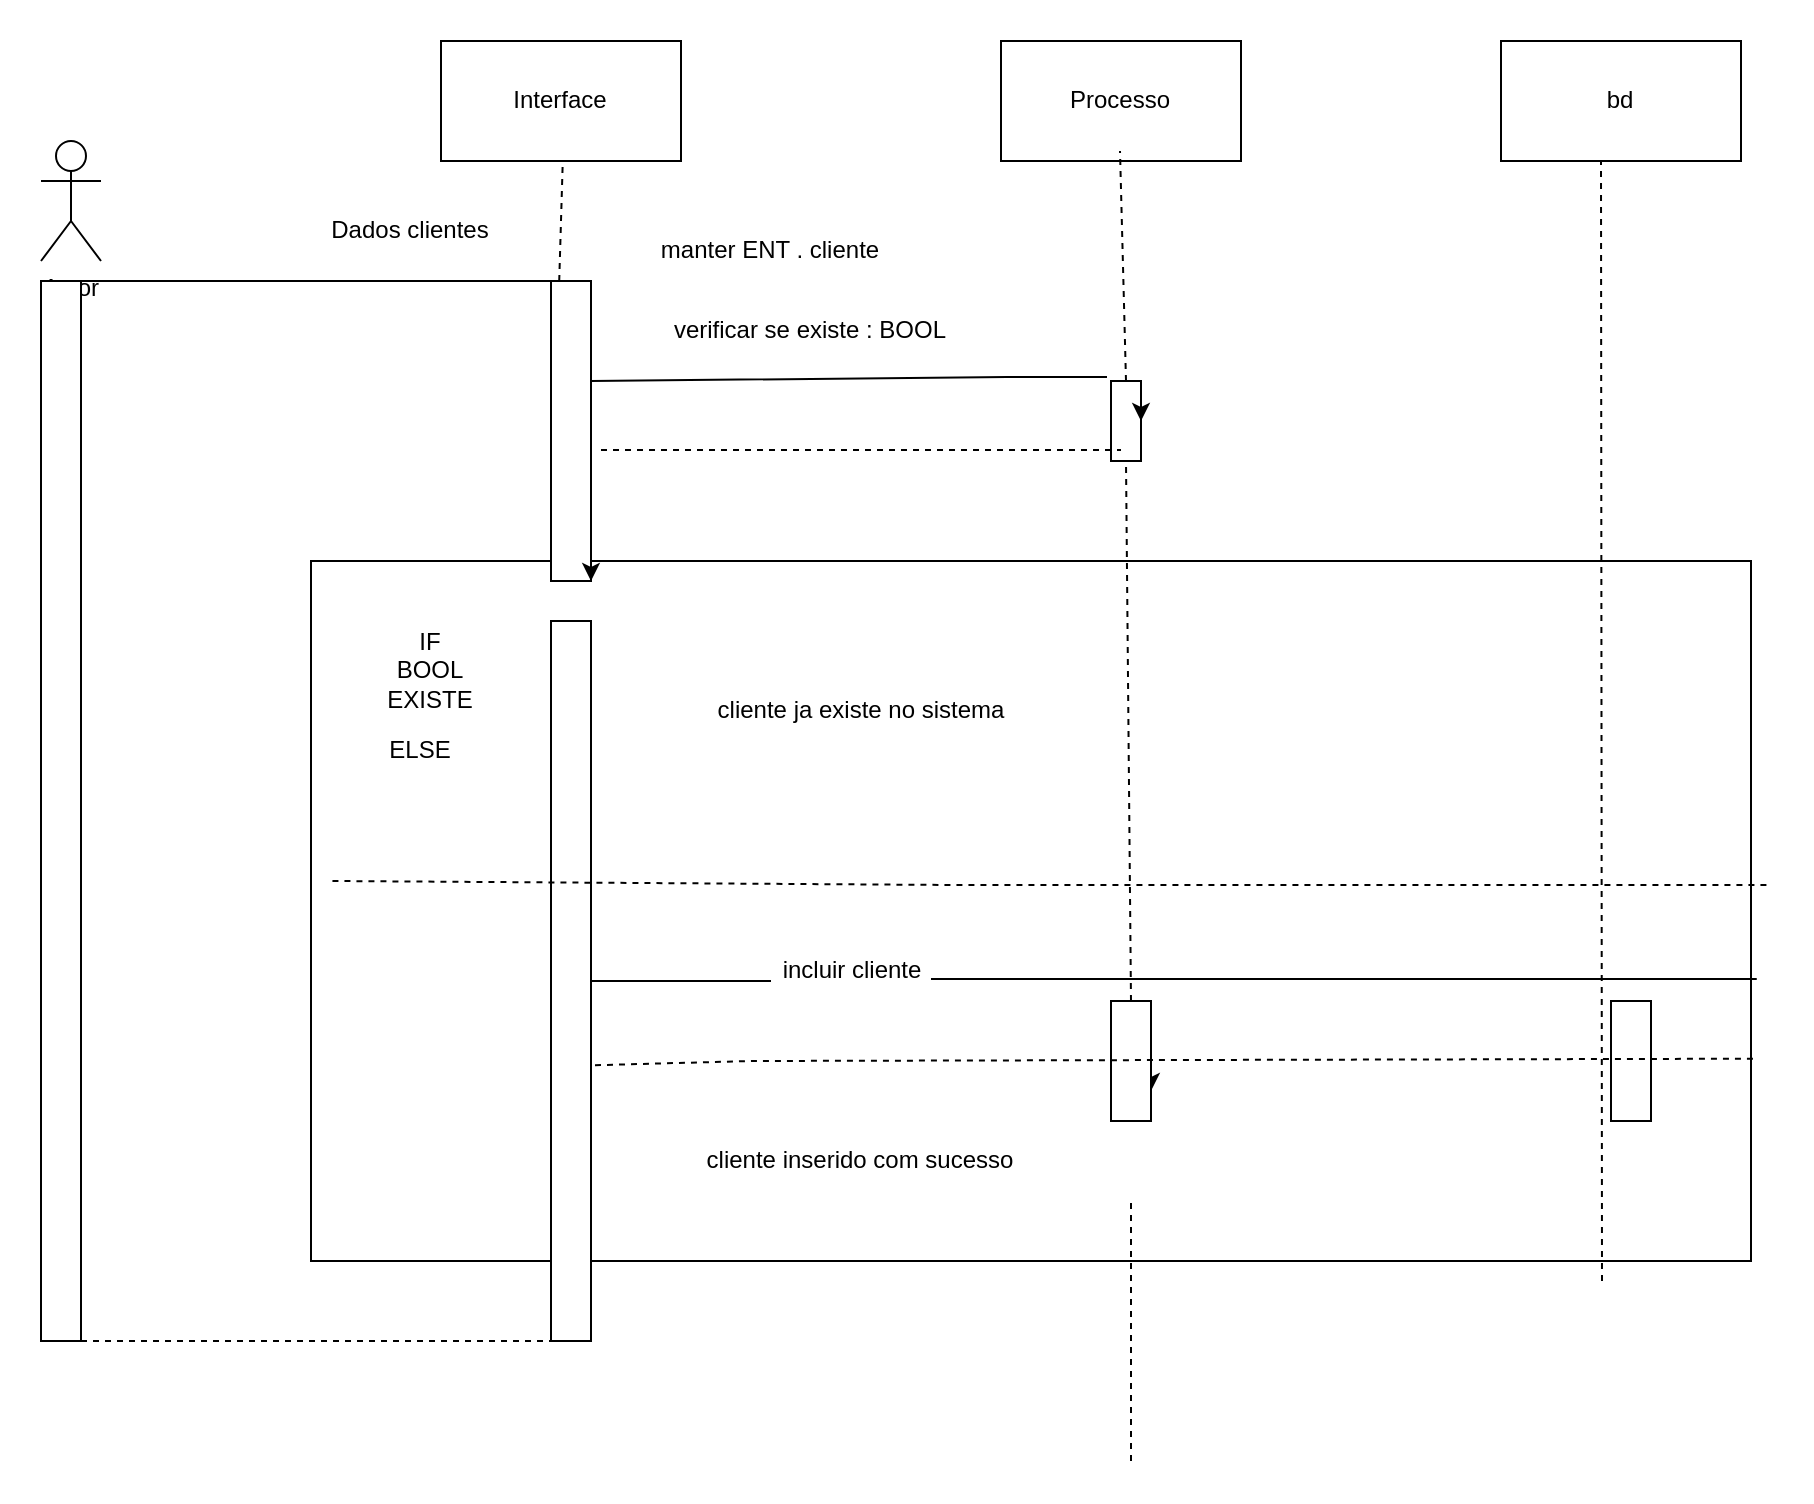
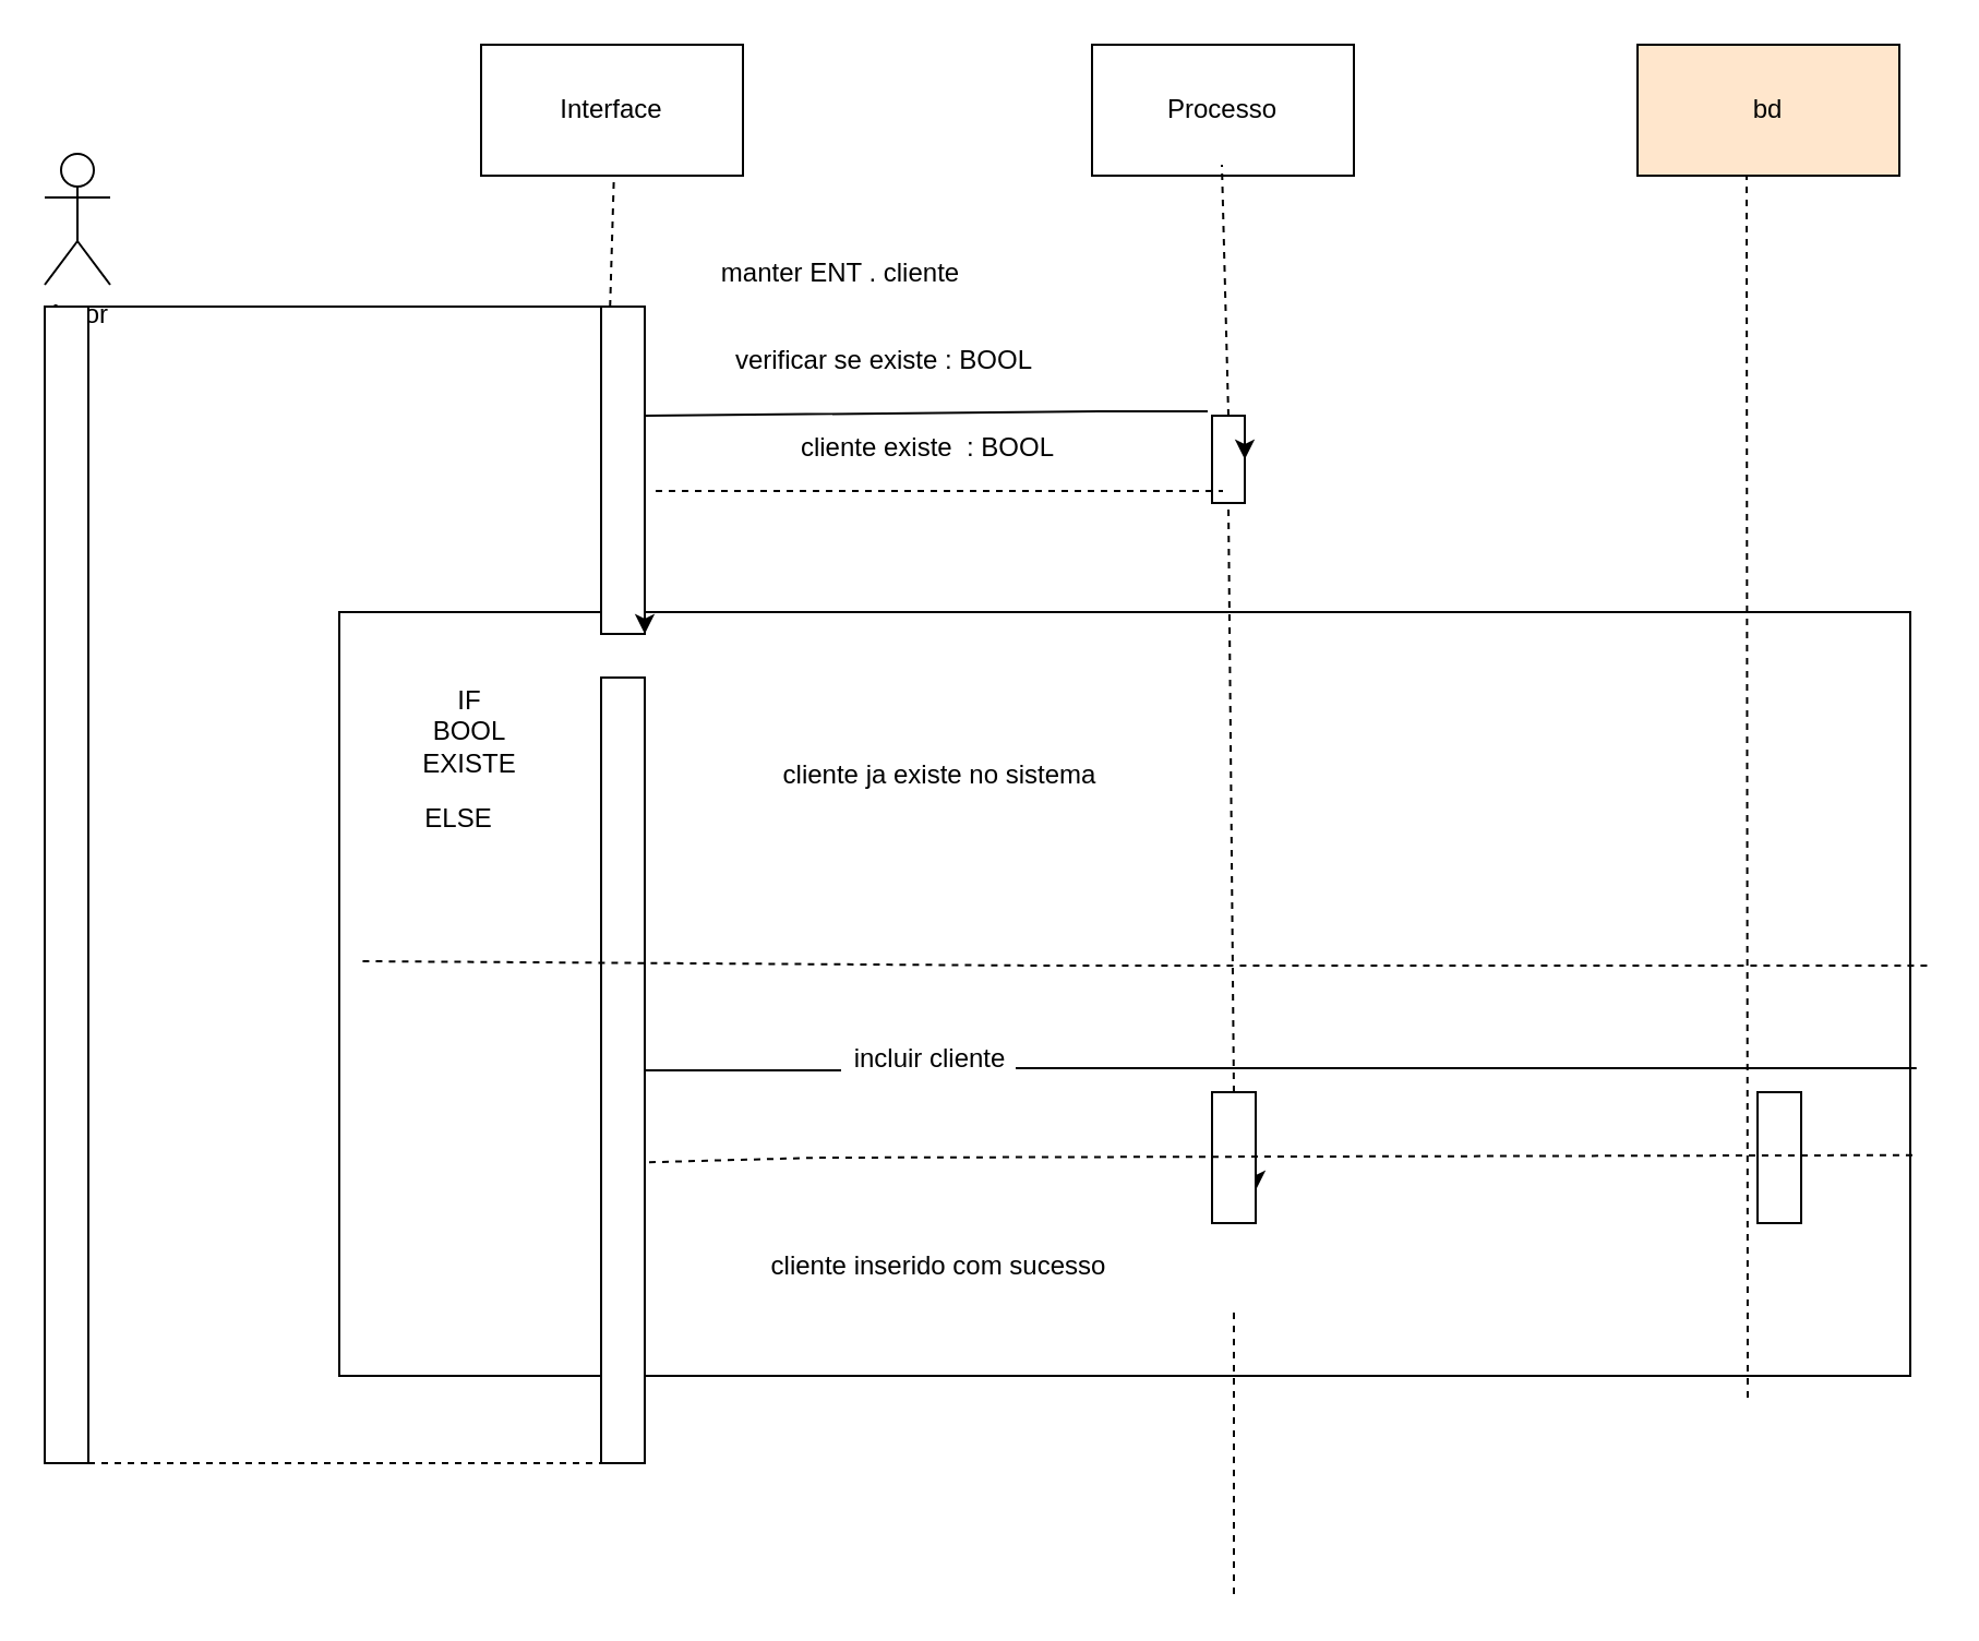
  <mxCell id="0" />
  <mxCell id="1" parent="0" />
  <mxCell id="2" value="" style="rounded=0;whiteSpace=wrap;html=1;" vertex="1" parent="1"><mxGeometry x="155" y="280" width="720" height="350" as="geometry" /></mxCell>
  <mxCell id="3" value="Actor" style="shape=umlActor;verticalLabelPosition=bottom;verticalAlign=top;html=1;" vertex="1" parent="1"><mxGeometry x="20" y="70" width="30" height="60" as="geometry" /></mxCell>
  <mxCell id="4" value="Interface" style="rounded=0;whiteSpace=wrap;html=1;" vertex="1" parent="1"><mxGeometry x="220" y="20" width="120" height="60" as="geometry" /></mxCell>
  <mxCell id="5" value="Processo" style="rounded=0;whiteSpace=wrap;html=1;" vertex="1" parent="1"><mxGeometry x="500" y="20" width="120" height="60" as="geometry" /></mxCell>
- <mxCell id="6" value="bd" style="rounded=0;whiteSpace=wrap;html=1;" vertex="1" parent="1"><mxGeometry x="750" y="20" width="120" height="60" as="geometry" /></mxCell>
+ <mxCell id="6" value="bd" style="rounded=0;whiteSpace=wrap;html=1;fillColor=#ffe6cc;" vertex="1" parent="1"><mxGeometry x="750" y="20" width="120" height="60" as="geometry" /></mxCell>
  <mxCell id="7" value="" style="rounded=0;whiteSpace=wrap;html=1;" vertex="1" parent="1"><mxGeometry x="20" y="140" width="20" height="530" as="geometry" /></mxCell>
  <mxCell id="8" value="" style="rounded=0;whiteSpace=wrap;html=1;" vertex="1" parent="1"><mxGeometry x="275" y="140" width="20" height="150" as="geometry" /></mxCell>
  <mxCell id="9" style="edgeStyle=orthogonalEdgeStyle;rounded=0;orthogonalLoop=1;jettySize=auto;html=1;exitX=1;exitY=0.75;exitDx=0;exitDy=0;entryX=1;entryY=1;entryDx=0;entryDy=0;" edge="1" parent="1" source="8" target="8"><mxGeometry relative="1" as="geometry" /></mxCell>
  <mxCell id="10" value="" style="endArrow=none;html=1;rounded=0;entryX=0.25;entryY=0;entryDx=0;entryDy=0;exitX=1;exitY=0;exitDx=0;exitDy=0;" edge="1" parent="1" source="7" target="8"><mxGeometry width="50" height="50" relative="1" as="geometry"><mxPoint x="45" y="160" as="sourcePoint" /><mxPoint x="280" y="164.43" as="targetPoint" /></mxGeometry></mxCell>
  <mxCell id="11" value="" style="rounded=0;whiteSpace=wrap;html=1;" vertex="1" parent="1"><mxGeometry x="275" y="310" width="20" height="360" as="geometry" /></mxCell>
  <mxCell id="12" value="" style="endArrow=none;dashed=1;html=1;rounded=0;entryX=0;entryY=1;entryDx=0;entryDy=0;" edge="1" parent="1"><mxGeometry width="50" height="50" relative="1" as="geometry"><mxPoint x="40" y="670" as="sourcePoint" /><mxPoint x="275" y="670" as="targetPoint" /></mxGeometry></mxCell>
  <mxCell id="13" value="" style="endArrow=none;dashed=1;html=1;rounded=0;" edge="1" parent="1"><mxGeometry width="50" height="50" relative="1" as="geometry"><mxPoint x="279.112" y="140" as="sourcePoint" /><mxPoint x="280.89" y="80" as="targetPoint" /></mxGeometry></mxCell>
  <mxCell id="14" value="" style="rounded=0;whiteSpace=wrap;html=1;" vertex="1" parent="1"><mxGeometry x="555" y="190" width="15" height="40" as="geometry" /></mxCell>
  <mxCell id="15" value="" style="endArrow=none;dashed=1;html=1;rounded=0;exitX=0.5;exitY=0;exitDx=0;exitDy=0;" edge="1" parent="1" source="14"><mxGeometry width="50" height="50" relative="1" as="geometry"><mxPoint x="560" y="140" as="sourcePoint" /><mxPoint x="559.5" y="75" as="targetPoint" /></mxGeometry></mxCell>
  <mxCell id="16" value="" style="endArrow=none;dashed=1;html=1;rounded=0;entryX=0.5;entryY=1;entryDx=0;entryDy=0;" edge="1" parent="1" target="14"><mxGeometry width="50" height="50" relative="1" as="geometry"><mxPoint x="565" y="500" as="sourcePoint" /><mxPoint x="595" y="210" as="targetPoint" /></mxGeometry></mxCell>
  <mxCell id="17" style="edgeStyle=orthogonalEdgeStyle;rounded=0;orthogonalLoop=1;jettySize=auto;html=1;exitX=0;exitY=0.5;exitDx=0;exitDy=0;entryX=1;entryY=0.5;entryDx=0;entryDy=0;" edge="1" parent="1" source="14" target="14"><mxGeometry relative="1" as="geometry"><Array as="points"><mxPoint x="555" y="190" /><mxPoint x="570" y="190" /></Array></mxGeometry></mxCell>
  <mxCell id="18" value="" style="endArrow=none;html=1;rounded=0;exitX=1.1;exitY=0.169;exitDx=0;exitDy=0;exitPerimeter=0;" edge="1" parent="1"><mxGeometry width="50" height="50" relative="1" as="geometry"><mxPoint x="295" y="190" as="sourcePoint" /><mxPoint x="553" y="188.03" as="targetPoint" /><Array as="points"><mxPoint x="503" y="188.03" /></Array></mxGeometry></mxCell>
  <mxCell id="19" value="" style="endArrow=none;dashed=1;html=1;rounded=0;" edge="1" parent="1"><mxGeometry width="50" height="50" relative="1" as="geometry"><mxPoint x="800.5" y="640" as="sourcePoint" /><mxPoint x="800" y="80" as="targetPoint" /></mxGeometry></mxCell>
  <mxCell id="20" value="" style="rounded=0;whiteSpace=wrap;html=1;" vertex="1" parent="1"><mxGeometry x="805" y="500" width="20" height="60" as="geometry" /></mxCell>
  <mxCell id="21" value="" style="endArrow=none;dashed=1;html=1;rounded=0;entryX=0.5;entryY=1;entryDx=0;entryDy=0;" edge="1" parent="1"><mxGeometry width="50" height="50" relative="1" as="geometry"><mxPoint x="565" y="730" as="sourcePoint" /><mxPoint x="565" y="600" as="targetPoint" /></mxGeometry></mxCell>
  <mxCell id="22" style="edgeStyle=orthogonalEdgeStyle;rounded=0;orthogonalLoop=1;jettySize=auto;html=1;exitX=1;exitY=0.5;exitDx=0;exitDy=0;entryX=1;entryY=0.75;entryDx=0;entryDy=0;" edge="1" parent="1" source="24"><mxGeometry relative="1" as="geometry"><mxPoint x="570" y="530" as="sourcePoint" /><mxPoint x="570" y="545" as="targetPoint" /></mxGeometry></mxCell>
  <mxCell id="23" value="" style="edgeStyle=orthogonalEdgeStyle;rounded=0;orthogonalLoop=1;jettySize=auto;html=1;exitX=1;exitY=0.5;exitDx=0;exitDy=0;entryX=1;entryY=0.75;entryDx=0;entryDy=0;" edge="1" parent="1" target="24"><mxGeometry relative="1" as="geometry"><mxPoint x="570" y="530" as="sourcePoint" /><mxPoint x="570" y="545" as="targetPoint" /></mxGeometry></mxCell>
  <mxCell id="24" value="" style="rounded=0;whiteSpace=wrap;html=1;" vertex="1" parent="1"><mxGeometry x="555" y="500" width="20" height="60" as="geometry" /></mxCell>
  <mxCell id="25" value="" style="endArrow=none;dashed=1;html=1;rounded=0;" edge="1" parent="1"><mxGeometry width="50" height="50" relative="1" as="geometry"><mxPoint x="300" y="224.5" as="sourcePoint" /><mxPoint x="560" y="224.5" as="targetPoint" /></mxGeometry></mxCell>
  <mxCell id="26" value="" style="endArrow=none;html=1;rounded=0;entryX=1.004;entryY=0.597;entryDx=0;entryDy=0;entryPerimeter=0;" edge="1" parent="1" target="2"><mxGeometry width="50" height="50" relative="1" as="geometry"><mxPoint x="465" y="489" as="sourcePoint" /><mxPoint x="355" y="450" as="targetPoint" /><Array as="points" /></mxGeometry></mxCell>
  <mxCell id="27" value="IF&lt;div&gt;BOOL&lt;/div&gt;&lt;div&gt;EXISTE&lt;/div&gt;" style="text;html=1;align=center;verticalAlign=middle;whiteSpace=wrap;rounded=0;" vertex="1" parent="1"><mxGeometry x="185" y="320" width="60" height="30" as="geometry" /></mxCell>
  <mxCell id="28" value="ELSE" style="text;html=1;align=center;verticalAlign=middle;whiteSpace=wrap;rounded=0;" vertex="1" parent="1"><mxGeometry x="180" y="360" width="60" height="30" as="geometry" /></mxCell>
  <mxCell id="29" value="" style="endArrow=none;dashed=1;html=1;rounded=0;entryX=0.999;entryY=0.377;entryDx=0;entryDy=0;entryPerimeter=0;" edge="1" parent="1"><mxGeometry width="50" height="50" relative="1" as="geometry"><mxPoint x="165.72" y="440" as="sourcePoint" /><mxPoint x="885" y="441.95" as="targetPoint" /><Array as="points"><mxPoint x="475.72" y="442" /></Array></mxGeometry></mxCell>
  <mxCell id="30" value="" style="endArrow=none;dashed=1;html=1;rounded=0;entryX=1.003;entryY=0.711;entryDx=0;entryDy=0;entryPerimeter=0;exitX=1.1;exitY=0.617;exitDx=0;exitDy=0;exitPerimeter=0;" edge="1" parent="1" source="11" target="2"><mxGeometry width="50" height="50" relative="1" as="geometry"><mxPoint x="295" y="555" as="sourcePoint" /><mxPoint x="345" y="505" as="targetPoint" /><Array as="points"><mxPoint x="375" y="530" /></Array></mxGeometry></mxCell>
  <mxCell id="31" value="cliente inserido com sucesso" style="text;html=1;align=center;verticalAlign=middle;whiteSpace=wrap;rounded=0;" vertex="1" parent="1"><mxGeometry x="305" y="565" width="250" height="30" as="geometry" /></mxCell>
  <mxCell id="32" value="incluir cliente" style="text;html=1;align=center;verticalAlign=middle;whiteSpace=wrap;rounded=0;" vertex="1" parent="1"><mxGeometry x="378.5" y="470" width="94" height="30" as="geometry" /></mxCell>
  <mxCell id="33" value="" style="endArrow=none;html=1;rounded=0;exitX=1;exitY=0.5;exitDx=0;exitDy=0;" edge="1" parent="1" source="11"><mxGeometry width="50" height="50" relative="1" as="geometry"><mxPoint x="295" y="492.5" as="sourcePoint" /><mxPoint x="385" y="490" as="targetPoint" /><Array as="points" /></mxGeometry></mxCell>
  <mxCell id="34" value="cliente ja existe no sistema" style="text;html=1;align=center;verticalAlign=middle;whiteSpace=wrap;rounded=0;" vertex="1" parent="1"><mxGeometry x="348.5" y="340" width="163" height="30" as="geometry" /></mxCell>
+ <mxCell id="35" value="cliente existe&amp;nbsp; : BOOL" style="text;html=1;align=center;verticalAlign=middle;whiteSpace=wrap;rounded=0;" vertex="1" parent="1"><mxGeometry x="347" y="190" width="156" height="30" as="geometry" /></mxCell>
  <mxCell id="36" value="verificar se existe : BOOL" style="text;html=1;align=center;verticalAlign=middle;whiteSpace=wrap;rounded=0;" vertex="1" parent="1"><mxGeometry x="295" y="150" width="220" height="30" as="geometry" /></mxCell>
  <mxCell id="37" value="manter ENT . cliente" style="text;html=1;align=center;verticalAlign=middle;whiteSpace=wrap;rounded=0;" vertex="1" parent="1"><mxGeometry x="295" y="110" width="180" height="30" as="geometry" /></mxCell>
- <mxCell id="38" value="Dados clientes" style="text;html=1;align=center;verticalAlign=middle;whiteSpace=wrap;rounded=0;" vertex="1" parent="1"><mxGeometry x="150" y="100" width="110" height="30" as="geometry" /></mxCell>
